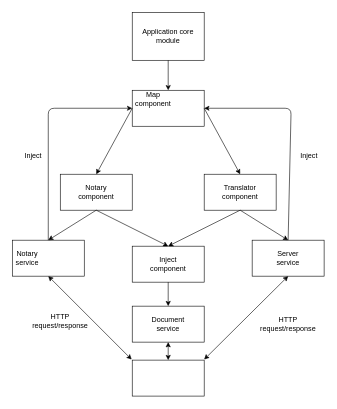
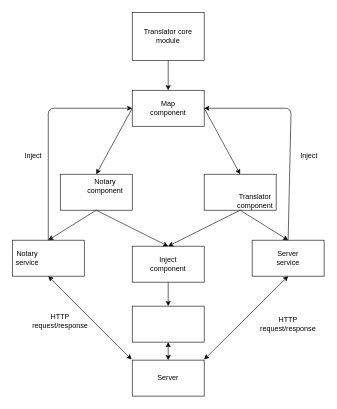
  <mxCell id="0" />
  <mxCell id="1" parent="0" />
  <mxCell id="2" value="" style="rounded=0;whiteSpace=wrap;html=1;" vertex="1" parent="1"><mxGeometry x="220" y="20" width="120" height="80" as="geometry" /></mxCell>
- <mxCell id="3" value="Application core module" style="text;html=1;strokeColor=none;fillColor=none;align=center;verticalAlign=middle;whiteSpace=wrap;rounded=0;" vertex="1" parent="1"><mxGeometry x="235" y="50" width="90" height="20" as="geometry" /></mxCell>
+ <mxCell id="3" value="Translator core module" style="text;html=1;strokeColor=none;fillColor=none;align=center;verticalAlign=middle;whiteSpace=wrap;rounded=0;" vertex="1" parent="1"><mxGeometry x="235" y="50" width="90" height="20" as="geometry" /></mxCell>
  <mxCell id="4" value="" style="rounded=0;whiteSpace=wrap;html=1;" vertex="1" parent="1"><mxGeometry x="220" y="600" width="120" height="60" as="geometry" /></mxCell>
  <mxCell id="5" value="" style="rounded=0;whiteSpace=wrap;html=1;" vertex="1" parent="1"><mxGeometry x="220" y="150" width="120" height="60" as="geometry" /></mxCell>
- <mxCell id="6" value="Map component" style="text;html=1;strokeColor=none;fillColor=none;align=center;verticalAlign=middle;whiteSpace=wrap;rounded=0;" vertex="1" parent="1"><mxGeometry x="235" y="155" width="40" height="20" as="geometry" /></mxCell>
+ <mxCell id="6" value="Map component" style="text;html=1;strokeColor=none;fillColor=none;align=center;verticalAlign=middle;whiteSpace=wrap;rounded=0;" vertex="1" parent="1"><mxGeometry x="260" y="170" width="40" height="20" as="geometry" /></mxCell>
  <mxCell id="7" value="" style="rounded=0;whiteSpace=wrap;html=1;" vertex="1" parent="1"><mxGeometry x="100" y="290" width="120" height="60" as="geometry" /></mxCell>
  <mxCell id="8" value="" style="rounded=0;whiteSpace=wrap;html=1;" vertex="1" parent="1"><mxGeometry x="340" y="290" width="120" height="60" as="geometry" /></mxCell>
- <mxCell id="9" value="Notary component" style="text;html=1;strokeColor=none;fillColor=none;align=center;verticalAlign=middle;whiteSpace=wrap;rounded=0;" vertex="1" parent="1"><mxGeometry x="140" y="310" width="40" height="20" as="geometry" /></mxCell>
- <mxCell id="10" value="Translator component" style="text;html=1;strokeColor=none;fillColor=none;align=center;verticalAlign=middle;whiteSpace=wrap;rounded=0;" vertex="1" parent="1"><mxGeometry x="380" y="310" width="40" height="20" as="geometry" /></mxCell>
+ <mxCell id="9" value="Notary component" style="text;html=1;strokeColor=none;fillColor=none;align=center;verticalAlign=middle;whiteSpace=wrap;rounded=0;" vertex="1" parent="1"><mxGeometry x="155" y="300" width="40" height="20" as="geometry" /></mxCell>
+ <mxCell id="10" value="Translator component" style="text;html=1;strokeColor=none;fillColor=none;align=center;verticalAlign=middle;whiteSpace=wrap;rounded=0;" vertex="1" parent="1"><mxGeometry x="405" y="325" width="40" height="20" as="geometry" /></mxCell>
  <mxCell id="11" value="" style="endArrow=classic;html=1;exitX=0;exitY=0.5;exitDx=0;exitDy=0;entryX=0.5;entryY=0;entryDx=0;entryDy=0;" edge="1" parent="1" source="5" target="7"><mxGeometry width="50" height="50" relative="1" as="geometry"><mxPoint x="145" y="220" as="sourcePoint" /><mxPoint x="195" y="170" as="targetPoint" /></mxGeometry></mxCell>
  <mxCell id="12" value="" style="endArrow=classic;html=1;entryX=0.5;entryY=0;entryDx=0;entryDy=0;exitX=1;exitY=0.5;exitDx=0;exitDy=0;" edge="1" parent="1" source="5" target="8"><mxGeometry width="50" height="50" relative="1" as="geometry"><mxPoint x="385" y="220" as="sourcePoint" /><mxPoint x="435" y="170" as="targetPoint" /></mxGeometry></mxCell>
  <mxCell id="13" value="" style="endArrow=classic;html=1;entryX=0.5;entryY=0;entryDx=0;entryDy=0;exitX=0.5;exitY=1;exitDx=0;exitDy=0;" edge="1" parent="1" source="2" target="5"><mxGeometry width="50" height="50" relative="1" as="geometry"><mxPoint x="-105" y="420" as="sourcePoint" /><mxPoint x="-55" y="370" as="targetPoint" /></mxGeometry></mxCell>
  <mxCell id="14" value="" style="rounded=0;whiteSpace=wrap;html=1;" vertex="1" parent="1"><mxGeometry x="20" y="400" width="120" height="60" as="geometry" /></mxCell>
  <mxCell id="15" value="" style="rounded=0;whiteSpace=wrap;html=1;" vertex="1" parent="1"><mxGeometry x="220" y="410" width="120" height="60" as="geometry" /></mxCell>
  <mxCell id="16" value="" style="rounded=0;whiteSpace=wrap;html=1;" vertex="1" parent="1"><mxGeometry x="420" y="400" width="120" height="60" as="geometry" /></mxCell>
  <mxCell id="17" value="" style="endArrow=classic;html=1;entryX=0.5;entryY=0;entryDx=0;entryDy=0;exitX=0.5;exitY=1;exitDx=0;exitDy=0;" edge="1" parent="1" source="7" target="14"><mxGeometry width="50" height="50" relative="1" as="geometry"><mxPoint x="25" y="660" as="sourcePoint" /><mxPoint x="75" y="610" as="targetPoint" /></mxGeometry></mxCell>
  <mxCell id="18" value="" style="endArrow=classic;html=1;entryX=0.5;entryY=0;entryDx=0;entryDy=0;exitX=0.5;exitY=1;exitDx=0;exitDy=0;" edge="1" parent="1" source="8" target="16"><mxGeometry width="50" height="50" relative="1" as="geometry"><mxPoint x="355" y="410" as="sourcePoint" /><mxPoint x="405" y="360" as="targetPoint" /></mxGeometry></mxCell>
  <mxCell id="19" value="" style="endArrow=classic;html=1;entryX=0.5;entryY=0;entryDx=0;entryDy=0;exitX=0.5;exitY=1;exitDx=0;exitDy=0;" edge="1" parent="1" source="7" target="15"><mxGeometry width="50" height="50" relative="1" as="geometry"><mxPoint x="25" y="660" as="sourcePoint" /><mxPoint x="75" y="610" as="targetPoint" /></mxGeometry></mxCell>
  <mxCell id="20" value="" style="endArrow=classic;html=1;entryX=0.5;entryY=0;entryDx=0;entryDy=0;exitX=0.5;exitY=1;exitDx=0;exitDy=0;" edge="1" parent="1" source="8" target="15"><mxGeometry width="50" height="50" relative="1" as="geometry"><mxPoint x="375" y="520" as="sourcePoint" /><mxPoint x="425" y="470" as="targetPoint" /></mxGeometry></mxCell>
+ <mxCell id="21" value="Server" style="text;html=1;strokeColor=none;fillColor=none;align=center;verticalAlign=middle;whiteSpace=wrap;rounded=0;" vertex="1" parent="1"><mxGeometry x="260" y="620" width="40" height="20" as="geometry" /></mxCell>
  <mxCell id="22" value="" style="rounded=0;whiteSpace=wrap;html=1;" vertex="1" parent="1"><mxGeometry x="220" y="510" width="120" height="60" as="geometry" /></mxCell>
  <mxCell id="23" value="Notary service" style="text;html=1;strokeColor=none;fillColor=none;align=center;verticalAlign=middle;whiteSpace=wrap;rounded=0;" vertex="1" parent="1"><mxGeometry x="25" y="420" width="40" height="20" as="geometry" /></mxCell>
  <mxCell id="24" value="Server service" style="text;html=1;strokeColor=none;fillColor=none;align=center;verticalAlign=middle;whiteSpace=wrap;rounded=0;" vertex="1" parent="1"><mxGeometry x="460" y="420" width="40" height="20" as="geometry" /></mxCell>
  <mxCell id="25" value="Inject component" style="text;html=1;strokeColor=none;fillColor=none;align=center;verticalAlign=middle;whiteSpace=wrap;rounded=0;" vertex="1" parent="1"><mxGeometry x="260" y="430" width="40" height="20" as="geometry" /></mxCell>
- <mxCell id="26" value="Document service" style="text;html=1;strokeColor=none;fillColor=none;align=center;verticalAlign=middle;whiteSpace=wrap;rounded=0;" vertex="1" parent="1"><mxGeometry x="260" y="530" width="40" height="20" as="geometry" /></mxCell>
  <mxCell id="27" value="" style="endArrow=classic;html=1;entryX=0.5;entryY=0;entryDx=0;entryDy=0;exitX=0.5;exitY=1;exitDx=0;exitDy=0;" edge="1" parent="1" source="15" target="22"><mxGeometry width="50" height="50" relative="1" as="geometry"><mxPoint x="115" y="550" as="sourcePoint" /><mxPoint x="165" y="500" as="targetPoint" /></mxGeometry></mxCell>
  <mxCell id="28" value="" style="endArrow=classic;startArrow=classic;html=1;entryX=0.5;entryY=1;entryDx=0;entryDy=0;exitX=-0.008;exitY=-0.017;exitDx=0;exitDy=0;exitPerimeter=0;" edge="1" parent="1" source="4" target="14"><mxGeometry width="50" height="50" relative="1" as="geometry"><mxPoint x="30" y="555" as="sourcePoint" /><mxPoint x="80" y="505" as="targetPoint" /></mxGeometry></mxCell>
  <mxCell id="29" value="" style="endArrow=classic;startArrow=classic;html=1;entryX=0.5;entryY=1;entryDx=0;entryDy=0;exitX=1;exitY=-0.017;exitDx=0;exitDy=0;exitPerimeter=0;" edge="1" parent="1" source="4" target="16"><mxGeometry width="50" height="50" relative="1" as="geometry"><mxPoint x="385" y="560" as="sourcePoint" /><mxPoint x="435" y="510" as="targetPoint" /></mxGeometry></mxCell>
  <mxCell id="30" value="" style="endArrow=classic;startArrow=classic;html=1;entryX=0.5;entryY=1;entryDx=0;entryDy=0;" edge="1" parent="1" source="4" target="22"><mxGeometry width="50" height="50" relative="1" as="geometry"><mxPoint x="75" y="650" as="sourcePoint" /><mxPoint x="125" y="600" as="targetPoint" /></mxGeometry></mxCell>
  <mxCell id="31" value="" style="endArrow=classic;html=1;exitX=0.5;exitY=0;exitDx=0;exitDy=0;entryX=0;entryY=0.5;entryDx=0;entryDy=0;" edge="1" parent="1" source="14" target="5"><mxGeometry width="50" height="50" relative="1" as="geometry"><mxPoint x="25" y="300" as="sourcePoint" /><mxPoint x="75" y="250" as="targetPoint" /><Array as="points"><mxPoint x="80" y="180" /></Array></mxGeometry></mxCell>
  <mxCell id="32" value="" style="endArrow=classic;html=1;exitX=0.5;exitY=0;exitDx=0;exitDy=0;entryX=1;entryY=0.5;entryDx=0;entryDy=0;" edge="1" parent="1" source="16" target="5"><mxGeometry width="50" height="50" relative="1" as="geometry"><mxPoint x="485" y="390" as="sourcePoint" /><mxPoint x="405" y="170" as="targetPoint" /><Array as="points"><mxPoint x="485" y="180" /></Array></mxGeometry></mxCell>
  <mxCell id="33" value="HTTP request/response" style="text;html=1;strokeColor=none;fillColor=none;align=center;verticalAlign=middle;whiteSpace=wrap;rounded=0;" vertex="1" parent="1"><mxGeometry x="65" y="520" width="70" height="30" as="geometry" /></mxCell>
  <mxCell id="34" value="HTTP request/response" style="text;html=1;strokeColor=none;fillColor=none;align=center;verticalAlign=middle;whiteSpace=wrap;rounded=0;" vertex="1" parent="1"><mxGeometry x="445" y="525" width="70" height="30" as="geometry" /></mxCell>
  <mxCell id="35" value="Inject" style="text;html=1;strokeColor=none;fillColor=none;align=center;verticalAlign=middle;whiteSpace=wrap;rounded=0;" vertex="1" parent="1"><mxGeometry x="35" y="250" width="40" height="20" as="geometry" /></mxCell>
  <mxCell id="36" value="Inject" style="text;html=1;strokeColor=none;fillColor=none;align=center;verticalAlign=middle;whiteSpace=wrap;rounded=0;" vertex="1" parent="1"><mxGeometry x="495" y="250" width="40" height="20" as="geometry" /></mxCell>
